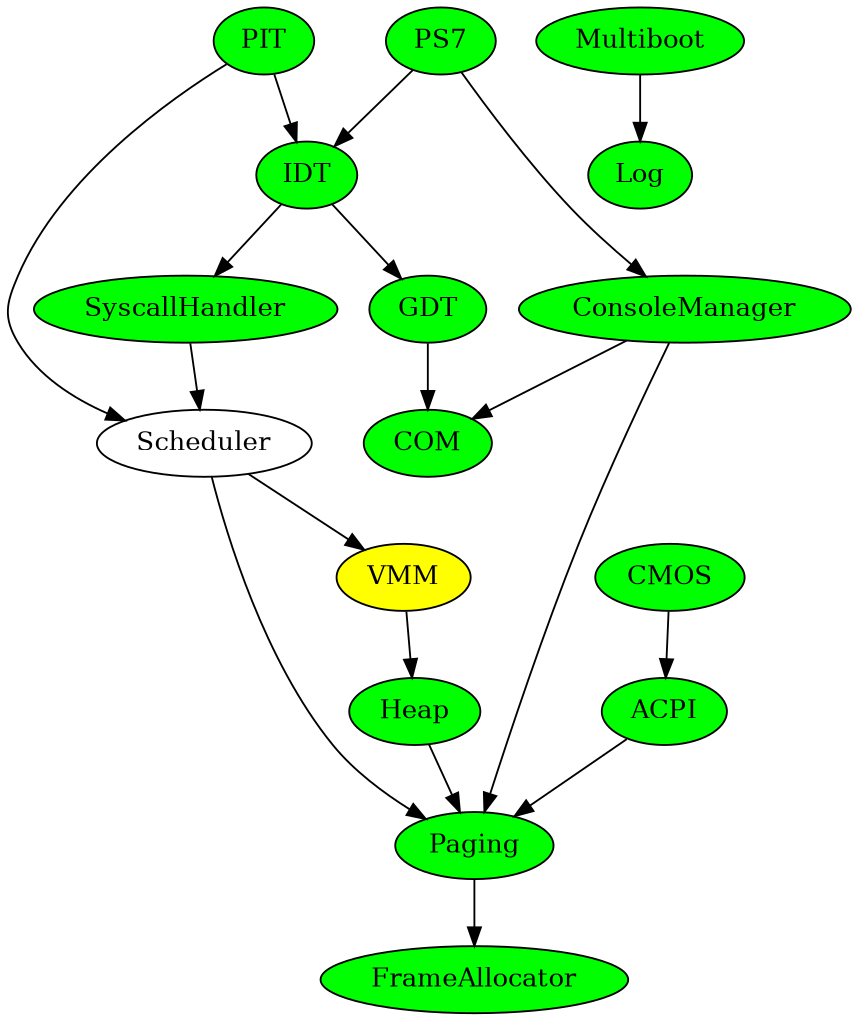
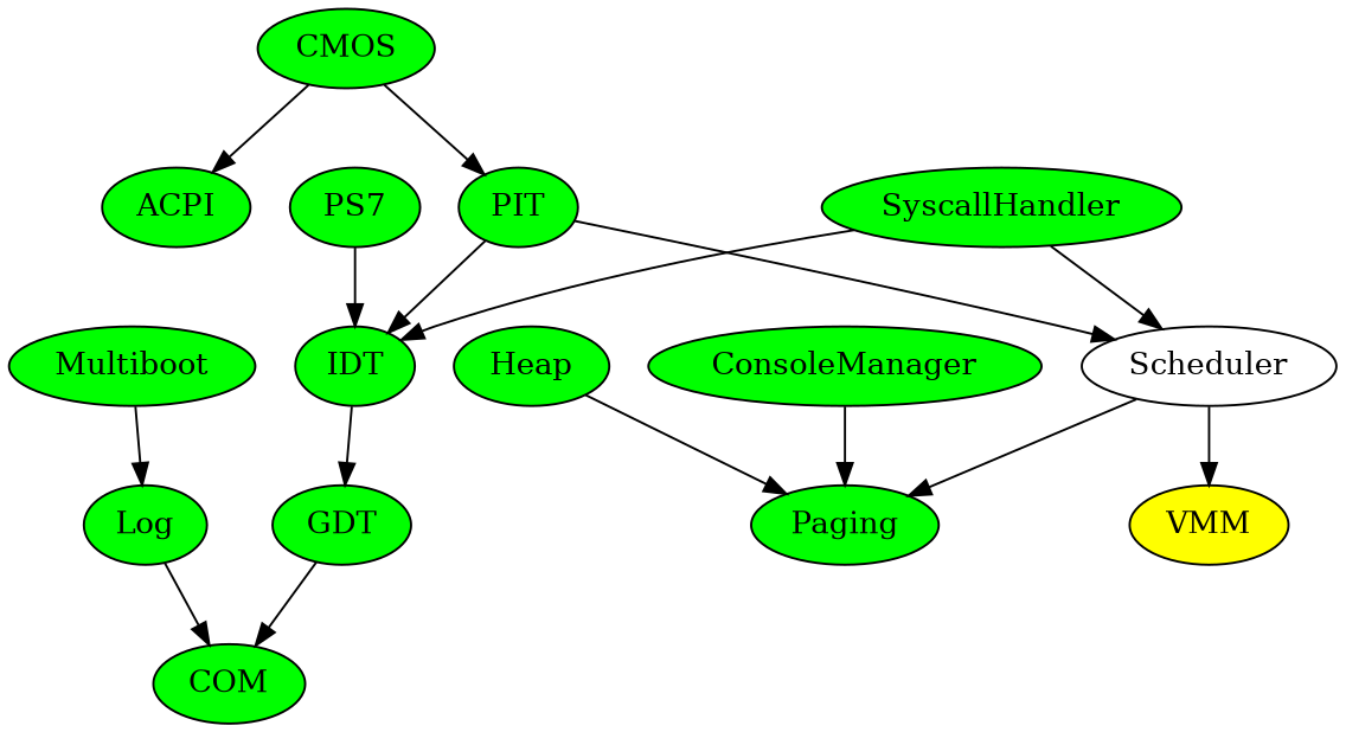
  digraph {
    node [fillcolor=green style=filled]
    ACPI
    Paging
-   FrameAllocator
    CMOS
    PIT
    IDT
    Scheduler [fillcolor="" style=""]
    Log
    COM
    GDT
    SyscallHandler
    VMM [fillcolor=yellow]
    n13 [label=PS7]
    ConsoleManager
    Multiboot
    Heap
-   ACPI -> Paging
-   Paging -> FrameAllocator
    CMOS -> ACPI
+   CMOS -> PIT
    PIT -> IDT
    PIT -> Scheduler
    IDT -> GDT
    Scheduler -> Paging
    Scheduler -> VMM
-   ConsoleManager -> COM
+   Log -> COM
    GDT -> COM
-   IDT -> SyscallHandler
+   SyscallHandler -> IDT
    SyscallHandler -> Scheduler
-   VMM -> Heap
    n13 -> IDT
-   n13 -> ConsoleManager
    ConsoleManager -> Paging
    Multiboot -> Log
    Heap -> Paging
  }
